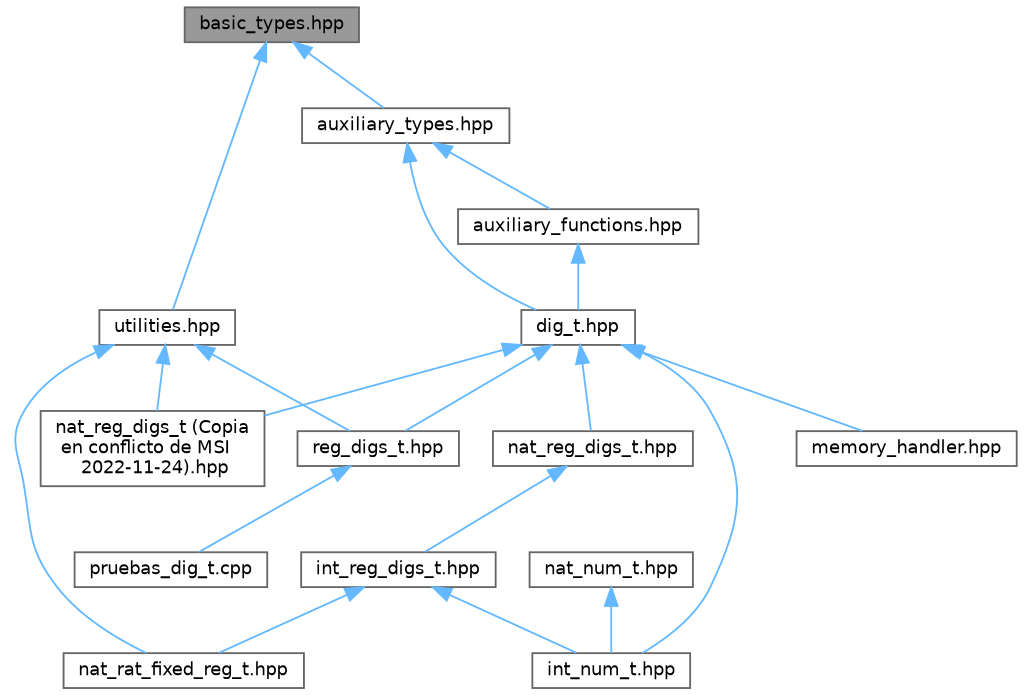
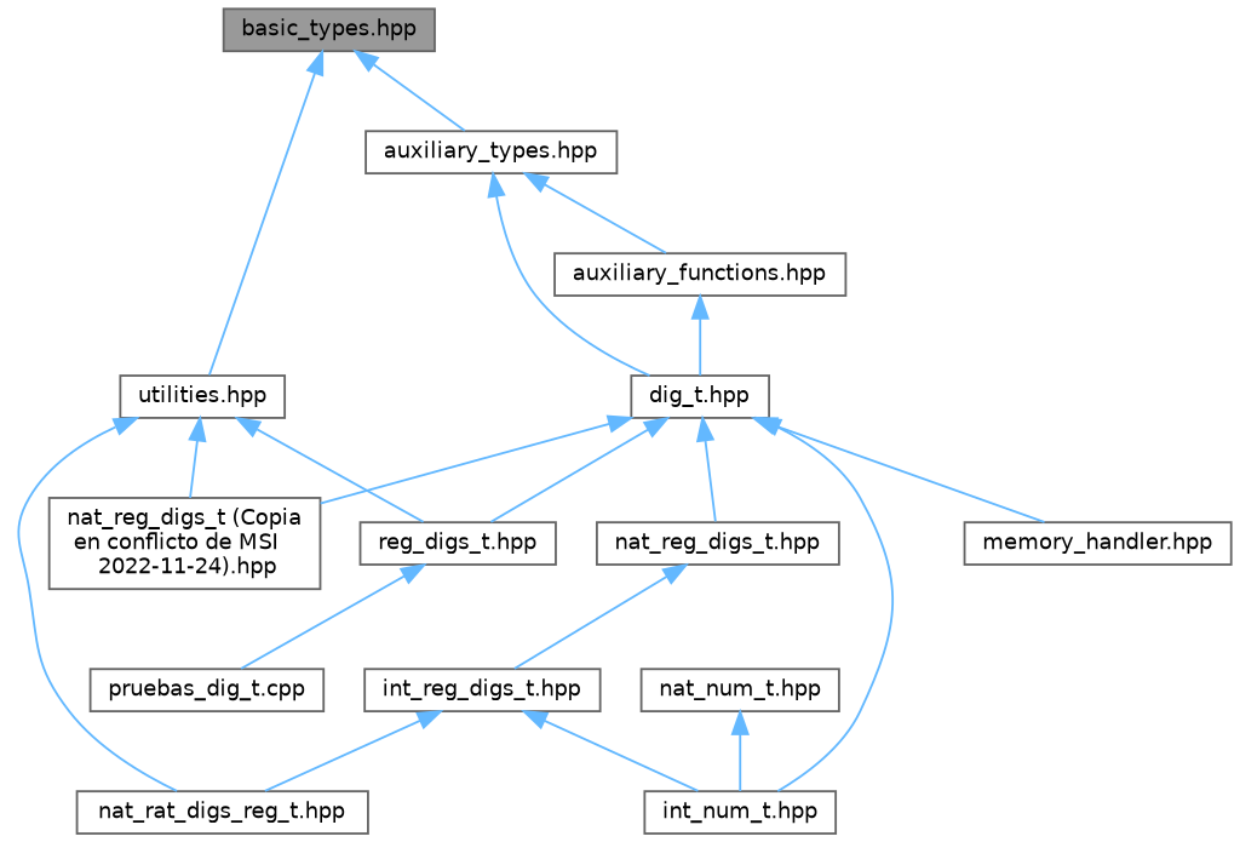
  digraph {
    node [color=grey40 fillcolor=white fontname=Helvetica fontsize=10 shape=box style=filled]
    edge [color=steelblue1 dir=back fontname=Helvetica fontsize=10 labelfontname=Helvetica labelfontsize=10 style=solid]
    n1 [color=gray40 fillcolor=grey60 fontcolor=black height=0.2 label="basic_types.hpp" width=0.4]
    n2 [height=0.2 label="auxiliary_types.hpp" width=0.4]
    n3 [height=0.2 label="utilities.hpp" width=0.4]
    n4 [height=0.2 label="auxiliary_functions.hpp" width=0.4]
    n5 [height=0.2 label="dig_t.hpp" width=0.4]
    n6 [height=0.2 label="nat_reg_digs_t (Copia\l en conflicto de MSI\l 2022-11-24).hpp" width=0.4]
    n7 [height=0.2 label="reg_digs_t.hpp" width=0.4]
-   n8 [height=0.2 label="nat_rat_fixed_reg_t.hpp" width=0.4]
+   n8 [height=0.2 label="nat_rat_digs_reg_t.hpp" width=0.4]
    n9 [height=0.2 label="int_num_t.hpp" width=0.4]
    n10 [height=0.2 label="memory_handler.hpp" width=0.4]
    n11 [height=0.2 label="nat_reg_digs_t.hpp" width=0.4]
    n12 [height=0.2 label="int_reg_digs_t.hpp" width=0.4]
    n13 [height=0.2 label="pruebas_dig_t.cpp" width=0.4]
    n14 [height=0.2 label="nat_num_t.hpp" width=0.4]
    n1 -> n2
    n1 -> n3
    n2 -> n4
    n2 -> n5
    n3 -> n6
    n3 -> n7
    n3 -> n8
    n4 -> n5
    n5 -> n6
    n5 -> n7
    n5 -> n9
    n5 -> n10
    n5 -> n11
    n7 -> n13
    n11 -> n12
    n12 -> n8
    n12 -> n9
    n14 -> n9
  }
